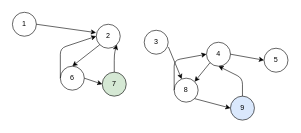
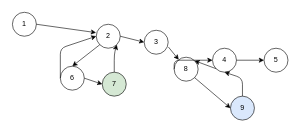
  <mxCell id="0" />
  <mxCell id="1" parent="0" />
  <mxCell id="2" value="1" style="ellipse;whiteSpace=wrap;html=1;aspect=fixed;" vertex="1" parent="1"><mxGeometry x="20" y="20" width="40" height="40" as="geometry" /></mxCell>
  <mxCell id="3" value="" style="endArrow=classic;html=1;entryX=-0.01;entryY=0.35;entryDx=0;entryDy=0;entryPerimeter=0;exitX=1;exitY=0.5;exitDx=0;exitDy=0;" edge="1" parent="1" source="2" target="4"><mxGeometry width="50" height="50" relative="1" as="geometry"><mxPoint x="60" y="50" as="sourcePoint" /><mxPoint x="110" y="0" as="targetPoint" /></mxGeometry></mxCell>
  <mxCell id="4" value="2" style="ellipse;whiteSpace=wrap;html=1;aspect=fixed;" vertex="1" parent="1"><mxGeometry x="160" y="40" width="40" height="40" as="geometry" /></mxCell>
  <mxCell id="5" value="3" style="ellipse;whiteSpace=wrap;html=1;aspect=fixed;" vertex="1" parent="1"><mxGeometry x="240" y="50" width="40" height="40" as="geometry" /></mxCell>
- <mxCell id="7" value="4" style="ellipse;whiteSpace=wrap;html=1;aspect=fixed;" vertex="1" parent="1"><mxGeometry x="344" y="70" width="40" height="40" as="geometry" /></mxCell>
+ <mxCell id="6" value="" style="endArrow=classic;html=1;exitX=1;exitY=0.5;exitDx=0;exitDy=0;entryX=0;entryY=0.5;entryDx=0;entryDy=0;" edge="1" parent="1" source="4" target="5"><mxGeometry width="50" height="50" relative="1" as="geometry"><mxPoint x="170" y="160" as="sourcePoint" /><mxPoint x="220" y="110" as="targetPoint" /></mxGeometry></mxCell>
+ <mxCell id="7" value="4" style="ellipse;whiteSpace=wrap;html=1;aspect=fixed;" vertex="1" parent="1"><mxGeometry x="354" y="80" width="40" height="40" as="geometry" /></mxCell>
  <mxCell id="8" value="" style="endArrow=classic;html=1;exitX=1.01;exitY=0.7;exitDx=0;exitDy=0;exitPerimeter=0;" edge="1" parent="1" source="5" target="17"><mxGeometry width="50" height="50" relative="1" as="geometry"><mxPoint x="250" y="190" as="sourcePoint" /><mxPoint x="300" y="140" as="targetPoint" /></mxGeometry></mxCell>
  <mxCell id="9" value="6" style="ellipse;whiteSpace=wrap;html=1;aspect=fixed;" vertex="1" parent="1"><mxGeometry x="100" y="110" width="40" height="40" as="geometry" /></mxCell>
  <mxCell id="10" value="7" style="ellipse;whiteSpace=wrap;html=1;aspect=fixed;fillColor=#d5e8d4;" vertex="1" parent="1"><mxGeometry x="170" y="120" width="40" height="40" as="geometry" /></mxCell>
  <mxCell id="11" value="" style="endArrow=classic;html=1;exitX=0;exitY=1;exitDx=0;exitDy=0;entryX=0.5;entryY=0;entryDx=0;entryDy=0;" edge="1" parent="1" source="4" target="9"><mxGeometry width="50" height="50" relative="1" as="geometry"><mxPoint x="90" y="230" as="sourcePoint" /><mxPoint x="140" y="180" as="targetPoint" /></mxGeometry></mxCell>
  <mxCell id="12" value="" style="endArrow=classic;html=1;exitX=1;exitY=0.5;exitDx=0;exitDy=0;entryX=0;entryY=0.5;entryDx=0;entryDy=0;" edge="1" parent="1" source="9" target="10"><mxGeometry width="50" height="50" relative="1" as="geometry"><mxPoint x="120" y="230" as="sourcePoint" /><mxPoint x="170" y="180" as="targetPoint" /></mxGeometry></mxCell>
  <mxCell id="13" value="" style="endArrow=classic;html=1;exitX=0;exitY=0.5;exitDx=0;exitDy=0;entryX=0;entryY=0.5;entryDx=0;entryDy=0;" edge="1" parent="1" source="9" target="4"><mxGeometry width="50" height="50" relative="1" as="geometry"><mxPoint x="40" y="140" as="sourcePoint" /><mxPoint x="90" y="90" as="targetPoint" /><Array as="points"><mxPoint x="100" y="80" /></Array></mxGeometry></mxCell>
  <mxCell id="14" value="" style="endArrow=classic;html=1;exitX=0.5;exitY=0;exitDx=0;exitDy=0;entryX=1;entryY=1;entryDx=0;entryDy=0;" edge="1" parent="1" source="10" target="4"><mxGeometry width="50" height="50" relative="1" as="geometry"><mxPoint x="330" y="260" as="sourcePoint" /><mxPoint x="380" y="210" as="targetPoint" /><Array as="points"><mxPoint x="190" y="90" /></Array></mxGeometry></mxCell>
  <mxCell id="15" value="5" style="ellipse;whiteSpace=wrap;html=1;aspect=fixed;" vertex="1" parent="1"><mxGeometry x="440" y="80" width="40" height="40" as="geometry" /></mxCell>
  <mxCell id="16" value="" style="endArrow=classic;html=1;exitX=1;exitY=0.5;exitDx=0;exitDy=0;entryX=0;entryY=0.5;entryDx=0;entryDy=0;" edge="1" parent="1" source="7" target="15"><mxGeometry width="50" height="50" relative="1" as="geometry"><mxPoint x="330" y="260" as="sourcePoint" /><mxPoint x="380" y="210" as="targetPoint" /></mxGeometry></mxCell>
- <mxCell id="17" value="8" style="ellipse;whiteSpace=wrap;html=1;aspect=fixed;" vertex="1" parent="1"><mxGeometry x="290" y="130" width="40" height="40" as="geometry" /></mxCell>
+ <mxCell id="17" value="8" style="ellipse;whiteSpace=wrap;html=1;aspect=fixed;" vertex="1" parent="1"><mxGeometry x="290" y="95" width="40" height="40" as="geometry" /></mxCell>
  <mxCell id="18" value="9" style="ellipse;whiteSpace=wrap;html=1;aspect=fixed;fillColor=#dae8fc;" vertex="1" parent="1"><mxGeometry x="384" y="160" width="40" height="40" as="geometry" /></mxCell>
  <mxCell id="19" value="" style="endArrow=classic;html=1;entryX=0;entryY=0.5;entryDx=0;entryDy=0;exitX=1;exitY=1;exitDx=0;exitDy=0;" edge="1" parent="1" source="17" target="18"><mxGeometry width="50" height="50" relative="1" as="geometry"><mxPoint x="344" y="140" as="sourcePoint" /><mxPoint x="380" y="210" as="targetPoint" /></mxGeometry></mxCell>
  <mxCell id="20" value="" style="endArrow=classic;html=1;exitX=0;exitY=1;exitDx=0;exitDy=0;entryX=1;entryY=0;entryDx=0;entryDy=0;" edge="1" parent="1" source="7" target="17"><mxGeometry width="50" height="50" relative="1" as="geometry"><mxPoint x="330" y="260" as="sourcePoint" /><mxPoint x="380" y="210" as="targetPoint" /></mxGeometry></mxCell>
  <mxCell id="21" value="" style="endArrow=classic;html=1;exitX=0;exitY=0.5;exitDx=0;exitDy=0;entryX=0;entryY=0.5;entryDx=0;entryDy=0;" edge="1" parent="1" source="17" target="7"><mxGeometry width="50" height="50" relative="1" as="geometry"><mxPoint x="330" y="260" as="sourcePoint" /><mxPoint x="380" y="210" as="targetPoint" /><Array as="points"><mxPoint x="290" y="100" /></Array></mxGeometry></mxCell>
  <mxCell id="22" value="" style="endArrow=classic;html=1;exitX=0.5;exitY=0;exitDx=0;exitDy=0;entryX=0.5;entryY=1;entryDx=0;entryDy=0;" edge="1" parent="1" source="18" target="7"><mxGeometry width="50" height="50" relative="1" as="geometry"><mxPoint x="340" y="290" as="sourcePoint" /><mxPoint x="390" y="240" as="targetPoint" /><Array as="points"><mxPoint x="404" y="130" /></Array></mxGeometry></mxCell>
